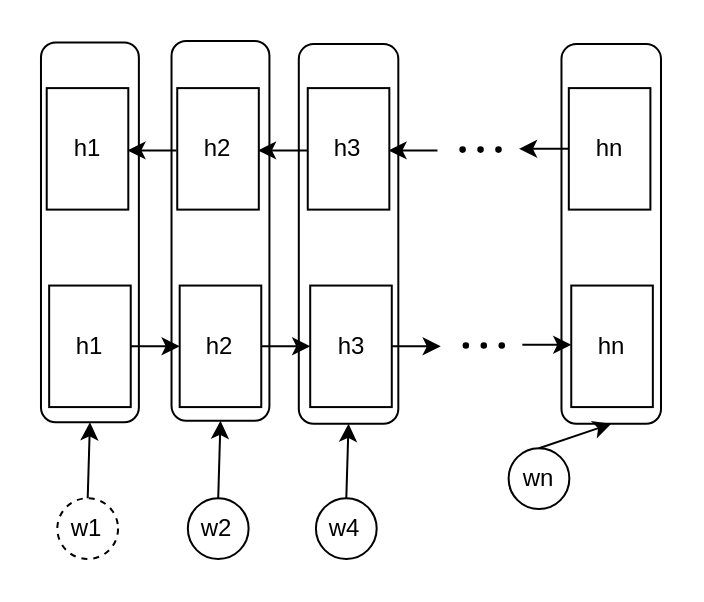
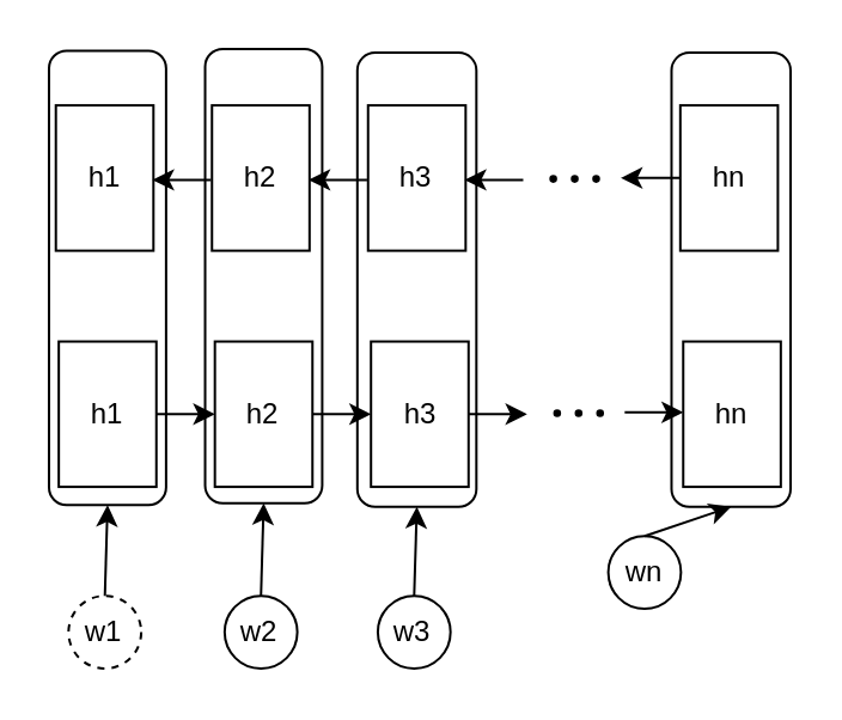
  <mxCell id="0" />
  <mxCell id="1" parent="0" />
  <mxCell id="2" value="" style="group" vertex="1" connectable="0" parent="1"><mxGeometry x="20" y="20" width="310" height="259" as="geometry" /></mxCell>
  <mxCell id="3" value="" style="rounded=1;whiteSpace=wrap;html=1;fillColor=none;direction=south;" vertex="1" parent="2"><mxGeometry x="260.237" y="1.519" width="49.763" height="189.883" as="geometry" /></mxCell>
  <mxCell id="4" value="" style="rounded=1;whiteSpace=wrap;html=1;fillColor=none;direction=south;" vertex="1" parent="2"><mxGeometry x="128.895" y="1.519" width="49.763" height="189.883" as="geometry" /></mxCell>
  <mxCell id="5" value="" style="rounded=1;whiteSpace=wrap;html=1;fillColor=none;direction=south;" vertex="1" parent="2"><mxGeometry x="65.263" width="48.947" height="189.883" as="geometry" /></mxCell>
  <mxCell id="6" value="" style="rounded=1;whiteSpace=wrap;html=1;fillColor=none;direction=south;" vertex="1" parent="2"><mxGeometry y="0.76" width="48.947" height="189.883" as="geometry" /></mxCell>
  <mxCell id="7" value="h1" style="rounded=0;whiteSpace=wrap;html=1;" vertex="1" parent="2"><mxGeometry x="4.079" y="122.284" width="40.789" height="60.762" as="geometry" /></mxCell>
  <mxCell id="8" value="h2" style="rounded=0;whiteSpace=wrap;html=1;" vertex="1" parent="2"><mxGeometry x="69.342" y="122.284" width="40.789" height="60.762" as="geometry" /></mxCell>
  <mxCell id="9" value="h3" style="rounded=0;whiteSpace=wrap;html=1;" vertex="1" parent="2"><mxGeometry x="134.605" y="122.284" width="40.789" height="60.762" as="geometry" /></mxCell>
  <mxCell id="10" value="hn" style="rounded=0;whiteSpace=wrap;html=1;" vertex="1" parent="2"><mxGeometry x="265.132" y="122.284" width="40.789" height="60.762" as="geometry" /></mxCell>
  <mxCell id="11" value="" style="ellipse;whiteSpace=wrap;html=1;aspect=fixed;fillColor=#000000;" vertex="1" parent="2"><mxGeometry x="211.289" y="151.147" width="2.279" height="2.279" as="geometry" /></mxCell>
  <mxCell id="12" value="" style="ellipse;whiteSpace=wrap;html=1;aspect=fixed;fillColor=#000000;" vertex="1" parent="2"><mxGeometry x="220.263" y="151.147" width="2.279" height="2.279" as="geometry" /></mxCell>
  <mxCell id="13" value="" style="ellipse;whiteSpace=wrap;html=1;aspect=fixed;fillColor=#000000;" vertex="1" parent="2"><mxGeometry x="229.237" y="151.147" width="2.279" height="2.279" as="geometry" /></mxCell>
  <mxCell id="14" value="" style="endArrow=classic;html=1;rounded=0;exitX=1;exitY=0.5;exitDx=0;exitDy=0;entryX=0;entryY=0.5;entryDx=0;entryDy=0;" edge="1" parent="2" source="7" target="8"><mxGeometry width="50" height="50" relative="1" as="geometry"><mxPoint x="175.395" y="91.903" as="sourcePoint" /><mxPoint x="216.184" y="53.927" as="targetPoint" /></mxGeometry></mxCell>
  <mxCell id="15" value="" style="endArrow=classic;html=1;rounded=0;exitX=1;exitY=0.5;exitDx=0;exitDy=0;entryX=0;entryY=0.5;entryDx=0;entryDy=0;" edge="1" parent="2" source="8" target="9"><mxGeometry width="50" height="50" relative="1" as="geometry"><mxPoint x="53.026" y="160.261" as="sourcePoint" /><mxPoint x="77.5" y="160.261" as="targetPoint" /></mxGeometry></mxCell>
  <mxCell id="16" value="" style="endArrow=classic;html=1;rounded=0;exitX=1;exitY=0.5;exitDx=0;exitDy=0;" edge="1" parent="2" source="9"><mxGeometry width="50" height="50" relative="1" as="geometry"><mxPoint x="118.289" y="160.261" as="sourcePoint" /><mxPoint x="199.868" y="152.666" as="targetPoint" /></mxGeometry></mxCell>
  <mxCell id="17" value="" style="endArrow=classic;html=1;rounded=0;exitX=1;exitY=0.5;exitDx=0;exitDy=0;entryX=0;entryY=0.5;entryDx=0;entryDy=0;" edge="1" parent="2"><mxGeometry width="50" height="50" relative="1" as="geometry"><mxPoint x="240.658" y="151.906" as="sourcePoint" /><mxPoint x="265.132" y="151.906" as="targetPoint" /></mxGeometry></mxCell>
  <mxCell id="18" value="w1" style="ellipse;whiteSpace=wrap;html=1;aspect=fixed;fillColor=none;dashed=1;" vertex="1" parent="2"><mxGeometry x="8.158" y="228.619" width="30.381" height="30.381" as="geometry" /></mxCell>
  <mxCell id="19" value="w2" style="ellipse;whiteSpace=wrap;html=1;aspect=fixed;fillColor=none;" vertex="1" parent="2"><mxGeometry x="73.421" y="228.619" width="30.381" height="30.381" as="geometry" /></mxCell>
- <mxCell id="20" value="w4" style="ellipse;whiteSpace=wrap;html=1;aspect=fixed;fillColor=none;" vertex="1" parent="2"><mxGeometry x="137.461" y="228.619" width="30.381" height="30.381" as="geometry" /></mxCell>
+ <mxCell id="20" value="w3" style="ellipse;whiteSpace=wrap;html=1;aspect=fixed;fillColor=none;" vertex="1" parent="2"><mxGeometry x="137.461" y="228.619" width="30.381" height="30.381" as="geometry" /></mxCell>
  <mxCell id="21" value="wn" style="ellipse;whiteSpace=wrap;html=1;aspect=fixed;fillColor=none;" vertex="1" parent="2"><mxGeometry x="233.803" y="203.619" width="30.381" height="30.381" as="geometry" /></mxCell>
  <mxCell id="22" value="h1" style="rounded=0;whiteSpace=wrap;html=1;" vertex="1" parent="2"><mxGeometry x="2.855" y="23.545" width="40.789" height="60.762" as="geometry" /></mxCell>
  <mxCell id="23" value="h2" style="rounded=0;whiteSpace=wrap;html=1;" vertex="1" parent="2"><mxGeometry x="68.118" y="23.545" width="40.789" height="60.762" as="geometry" /></mxCell>
  <mxCell id="24" value="h3" style="rounded=0;whiteSpace=wrap;html=1;" vertex="1" parent="2"><mxGeometry x="133.382" y="23.545" width="40.789" height="60.762" as="geometry" /></mxCell>
  <mxCell id="25" value="hn" style="rounded=0;whiteSpace=wrap;html=1;" vertex="1" parent="2"><mxGeometry x="263.908" y="23.545" width="40.789" height="60.762" as="geometry" /></mxCell>
  <mxCell id="26" value="" style="ellipse;whiteSpace=wrap;html=1;aspect=fixed;fillColor=#000000;" vertex="1" parent="2"><mxGeometry x="209.658" y="53.167" width="2.279" height="2.279" as="geometry" /></mxCell>
  <mxCell id="27" value="" style="ellipse;whiteSpace=wrap;html=1;aspect=fixed;fillColor=#000000;" vertex="1" parent="2"><mxGeometry x="218.632" y="53.167" width="2.279" height="2.279" as="geometry" /></mxCell>
  <mxCell id="28" value="" style="ellipse;whiteSpace=wrap;html=1;aspect=fixed;fillColor=#000000;" vertex="1" parent="2"><mxGeometry x="227.605" y="53.167" width="2.279" height="2.279" as="geometry" /></mxCell>
  <mxCell id="29" value="" style="endArrow=classic;html=1;rounded=0;exitX=1;exitY=0.5;exitDx=0;exitDy=0;entryX=0;entryY=0.5;entryDx=0;entryDy=0;" edge="1" parent="2"><mxGeometry width="50" height="50" relative="1" as="geometry"><mxPoint x="67.711" y="54.686" as="sourcePoint" /><mxPoint x="43.237" y="54.686" as="targetPoint" /></mxGeometry></mxCell>
  <mxCell id="30" value="" style="endArrow=classic;html=1;rounded=0;exitX=1;exitY=0.5;exitDx=0;exitDy=0;entryX=0;entryY=0.5;entryDx=0;entryDy=0;" edge="1" parent="2"><mxGeometry width="50" height="50" relative="1" as="geometry"><mxPoint x="132.974" y="54.686" as="sourcePoint" /><mxPoint x="108.5" y="54.686" as="targetPoint" /></mxGeometry></mxCell>
  <mxCell id="31" value="" style="endArrow=classic;html=1;rounded=0;exitX=1;exitY=0.5;exitDx=0;exitDy=0;" edge="1" parent="2"><mxGeometry width="50" height="50" relative="1" as="geometry"><mxPoint x="198.237" y="54.686" as="sourcePoint" /><mxPoint x="173.763" y="54.686" as="targetPoint" /></mxGeometry></mxCell>
  <mxCell id="32" value="" style="endArrow=classic;html=1;rounded=0;exitX=1;exitY=0.5;exitDx=0;exitDy=0;entryX=0;entryY=0.5;entryDx=0;entryDy=0;" edge="1" parent="2"><mxGeometry width="50" height="50" relative="1" as="geometry"><mxPoint x="263.5" y="53.927" as="sourcePoint" /><mxPoint x="239.026" y="53.927" as="targetPoint" /></mxGeometry></mxCell>
  <mxCell id="33" value="" style="endArrow=classic;html=1;rounded=0;exitX=0.5;exitY=0;exitDx=0;exitDy=0;entryX=1;entryY=0.5;entryDx=0;entryDy=0;" edge="1" parent="2" source="18" target="6"><mxGeometry width="50" height="50" relative="1" as="geometry"><mxPoint x="32.632" y="223.302" as="sourcePoint" /><mxPoint x="73.421" y="185.326" as="targetPoint" /></mxGeometry></mxCell>
  <mxCell id="34" value="" style="endArrow=classic;html=1;rounded=0;exitX=0.5;exitY=0;exitDx=0;exitDy=0;entryX=1;entryY=0.5;entryDx=0;entryDy=0;" edge="1" parent="2" source="19" target="5"><mxGeometry width="50" height="50" relative="1" as="geometry"><mxPoint x="84.842" y="229.378" as="sourcePoint" /><mxPoint x="93.816" y="190.642" as="targetPoint" /></mxGeometry></mxCell>
  <mxCell id="35" value="" style="endArrow=classic;html=1;rounded=0;exitX=0.5;exitY=0;exitDx=0;exitDy=0;entryX=1;entryY=0.5;entryDx=0;entryDy=0;" edge="1" parent="2" source="20" target="4"><mxGeometry width="50" height="50" relative="1" as="geometry"><mxPoint x="218.632" y="232.416" as="sourcePoint" /><mxPoint x="218.632" y="193.68" as="targetPoint" /></mxGeometry></mxCell>
  <mxCell id="36" value="" style="endArrow=classic;html=1;rounded=0;exitX=0.5;exitY=0;exitDx=0;exitDy=0;entryX=1;entryY=0.5;entryDx=0;entryDy=0;" edge="1" parent="2" source="21" target="3"><mxGeometry width="50" height="50" relative="1" as="geometry"><mxPoint x="269.618" y="228.619" as="sourcePoint" /><mxPoint x="269.618" y="191.402" as="targetPoint" /></mxGeometry></mxCell>
